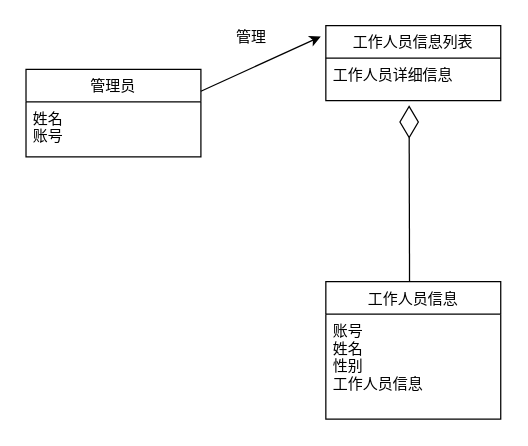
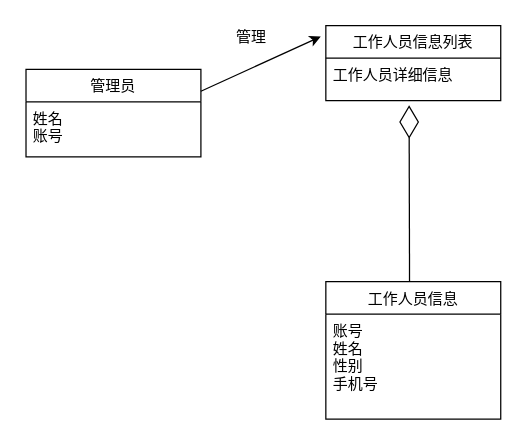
  <mxCell id="0" />
  <mxCell id="1" parent="0" />
  <mxCell id="2" value="管理员" style="swimlane;fontStyle=0;childLayout=stackLayout;horizontal=1;startSize=26;fillColor=none;horizontalStack=0;resizeParent=1;resizeParentMax=0;resizeLast=0;collapsible=1;marginBottom=0;" parent="1" vertex="1"><mxGeometry x="20" y="55" width="140" height="70" as="geometry" /></mxCell>
  <mxCell id="3" value="姓名&#10;账号" style="text;strokeColor=none;fillColor=none;align=left;verticalAlign=top;spacingLeft=4;spacingRight=4;overflow=hidden;rotatable=0;points=[[0,0.5],[1,0.5]];portConstraint=eastwest;" parent="2" vertex="1"><mxGeometry y="26" width="140" height="44" as="geometry" /></mxCell>
  <mxCell id="4" value="工作人员信息列表" style="swimlane;fontStyle=0;childLayout=stackLayout;horizontal=1;startSize=26;fillColor=none;horizontalStack=0;resizeParent=1;resizeParentMax=0;resizeLast=0;collapsible=1;marginBottom=0;" parent="1" vertex="1"><mxGeometry x="260" y="20" width="140" height="60" as="geometry" /></mxCell>
  <mxCell id="5" value="工作人员详细信息&#10;" style="text;strokeColor=none;fillColor=none;align=left;verticalAlign=top;spacingLeft=4;spacingRight=4;overflow=hidden;rotatable=0;points=[[0,0.5],[1,0.5]];portConstraint=eastwest;" parent="4" vertex="1"><mxGeometry y="26" width="140" height="34" as="geometry" /></mxCell>
  <mxCell id="6" value="" style="endArrow=classic;html=1;exitX=1;exitY=0.25;exitDx=0;exitDy=0;entryX=-0.029;entryY=0.146;entryDx=0;entryDy=0;entryPerimeter=0;" parent="1" source="2" target="4" edge="1"><mxGeometry width="50" height="50" relative="1" as="geometry"><mxPoint x="230" y="105" as="sourcePoint" /><mxPoint x="280" y="55" as="targetPoint" /></mxGeometry></mxCell>
  <mxCell id="7" value="管理" style="text;html=1;align=center;verticalAlign=middle;resizable=0;points=[];autosize=1;" parent="1" vertex="1"><mxGeometry x="180" y="20" width="40" height="20" as="geometry" /></mxCell>
  <mxCell id="8" value="" style="endArrow=diamondThin;endFill=0;endSize=24;html=1;entryX=0.476;entryY=1.108;entryDx=0;entryDy=0;entryPerimeter=0;" parent="1" target="5" edge="1"><mxGeometry width="160" relative="1" as="geometry"><mxPoint x="327" y="225" as="sourcePoint" /><mxPoint x="330" y="95" as="targetPoint" /></mxGeometry></mxCell>
  <mxCell id="9" value="工作人员信息" style="swimlane;fontStyle=0;childLayout=stackLayout;horizontal=1;startSize=26;fillColor=none;horizontalStack=0;resizeParent=1;resizeParentMax=0;resizeLast=0;collapsible=1;marginBottom=0;" parent="1" vertex="1"><mxGeometry x="260" y="225" width="140" height="110" as="geometry" /></mxCell>
- <mxCell id="10" value="账号&#10;姓名&#10;性别&#10;工作人员信息&#10;&#10;" style="text;strokeColor=none;fillColor=none;align=left;verticalAlign=top;spacingLeft=4;spacingRight=4;overflow=hidden;rotatable=0;points=[[0,0.5],[1,0.5]];portConstraint=eastwest;" parent="9" vertex="1"><mxGeometry y="26" width="140" height="84" as="geometry" /></mxCell>
+ <mxCell id="10" value="账号&#10;姓名&#10;性别&#10;手机号&#10;&#10;" style="text;strokeColor=none;fillColor=none;align=left;verticalAlign=top;spacingLeft=4;spacingRight=4;overflow=hidden;rotatable=0;points=[[0,0.5],[1,0.5]];portConstraint=eastwest;" parent="9" vertex="1"><mxGeometry y="26" width="140" height="84" as="geometry" /></mxCell>
